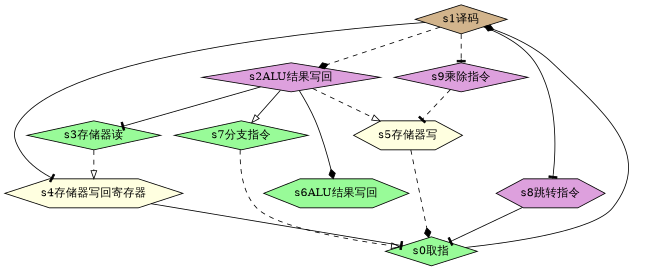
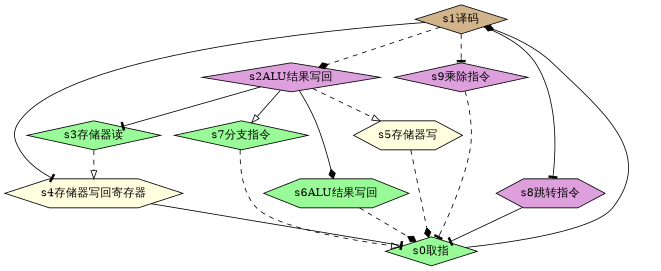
  digraph {
    node [fillcolor=palegreen shape=diamond style=filled]
    edge [arrowhead=tee style=dashed]
    "s1译码" [fillcolor=tan]
    "s0取指"
    n3 [fillcolor=plum label="s2ALU结果写回"]
    "s4存储器写回寄存器" [fillcolor=lightyellow shape=hexagon]
    "s8跳转指令" [fillcolor=plum shape=hexagon]
    "s9乘除指令" [fillcolor=plum]
    "s3存储器读"
    "s5存储器写" [fillcolor=lightyellow shape=hexagon]
    "s6ALU结果写回" [shape=hexagon]
    "s7分支指令"
    "s1译码" -> n3 [arrowhead=diamond]
    "s1译码" -> "s4存储器写回寄存器" [style=solid]
    "s1译码" -> "s8跳转指令" [style=solid]
    "s1译码" -> "s9乘除指令"
    "s0取指" -> "s1译码" [arrowhead=diamond style=solid]
    n3 -> "s3存储器读" [style=solid]
    n3 -> "s5存储器写" [arrowhead=onormal]
    n3 -> "s6ALU结果写回" [arrowhead=diamond style=solid]
    n3 -> "s7分支指令" [arrowhead=onormal style=solid]
    "s4存储器写回寄存器" -> "s0取指" [style=solid]
    "s8跳转指令" -> "s0取指" [style=solid]
-   "s9乘除指令" -> "s5存储器写"
+   "s9乘除指令" -> "s0取指"
    "s3存储器读" -> "s4存储器写回寄存器" [arrowhead=onormal]
    "s5存储器写" -> "s0取指" [arrowhead=diamond]
+   "s6ALU结果写回" -> "s0取指" [arrowhead=diamond]
    "s7分支指令" -> "s0取指" [arrowhead=onormal]
  }
